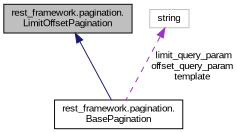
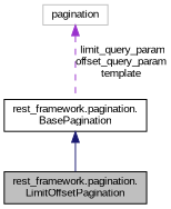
  digraph {
    fontname="Liberation Sans"
    node [color=black fillcolor=white fontname="Liberation Sans" fontsize=10 shape=record style=filled]
    edge [dir=back fontname="Liberation Sans" fontsize=10 labelfontname=Helvetica labelfontsize=10]
    n1 [fillcolor=grey75 fontcolor=black height=0.2 label="rest_framework.pagination.\lLimitOffsetPagination" width=0.4]
    n2 [height=0.2 label="rest_framework.pagination.\lBasePagination" width=0.4]
-   n3 [color=grey75 height=0.2 label=string width=0.4]
-   n1 -> n2 [color=midnightblue style=solid]
+   n3 [color=grey75 height=0.2 label=pagination width=0.4]
+   n2 -> n1 [color=midnightblue style=solid]
    n3 -> n2 [color=darkorchid3 label=" limit_query_param\noffset_query_param\ntemplate" style=dashed]
  }
